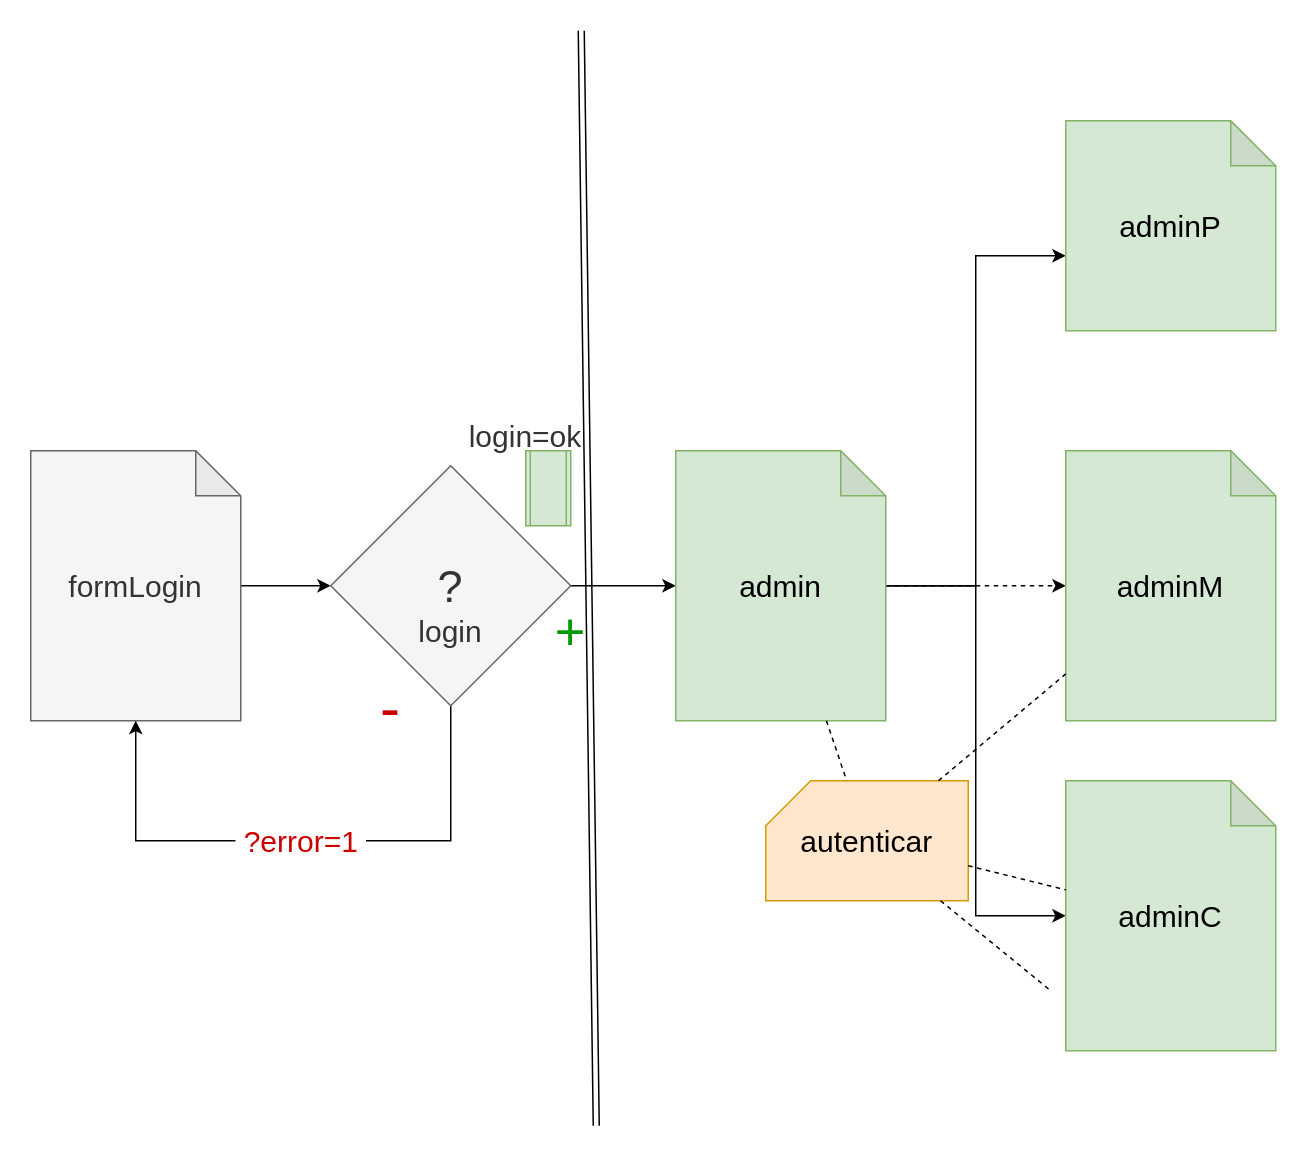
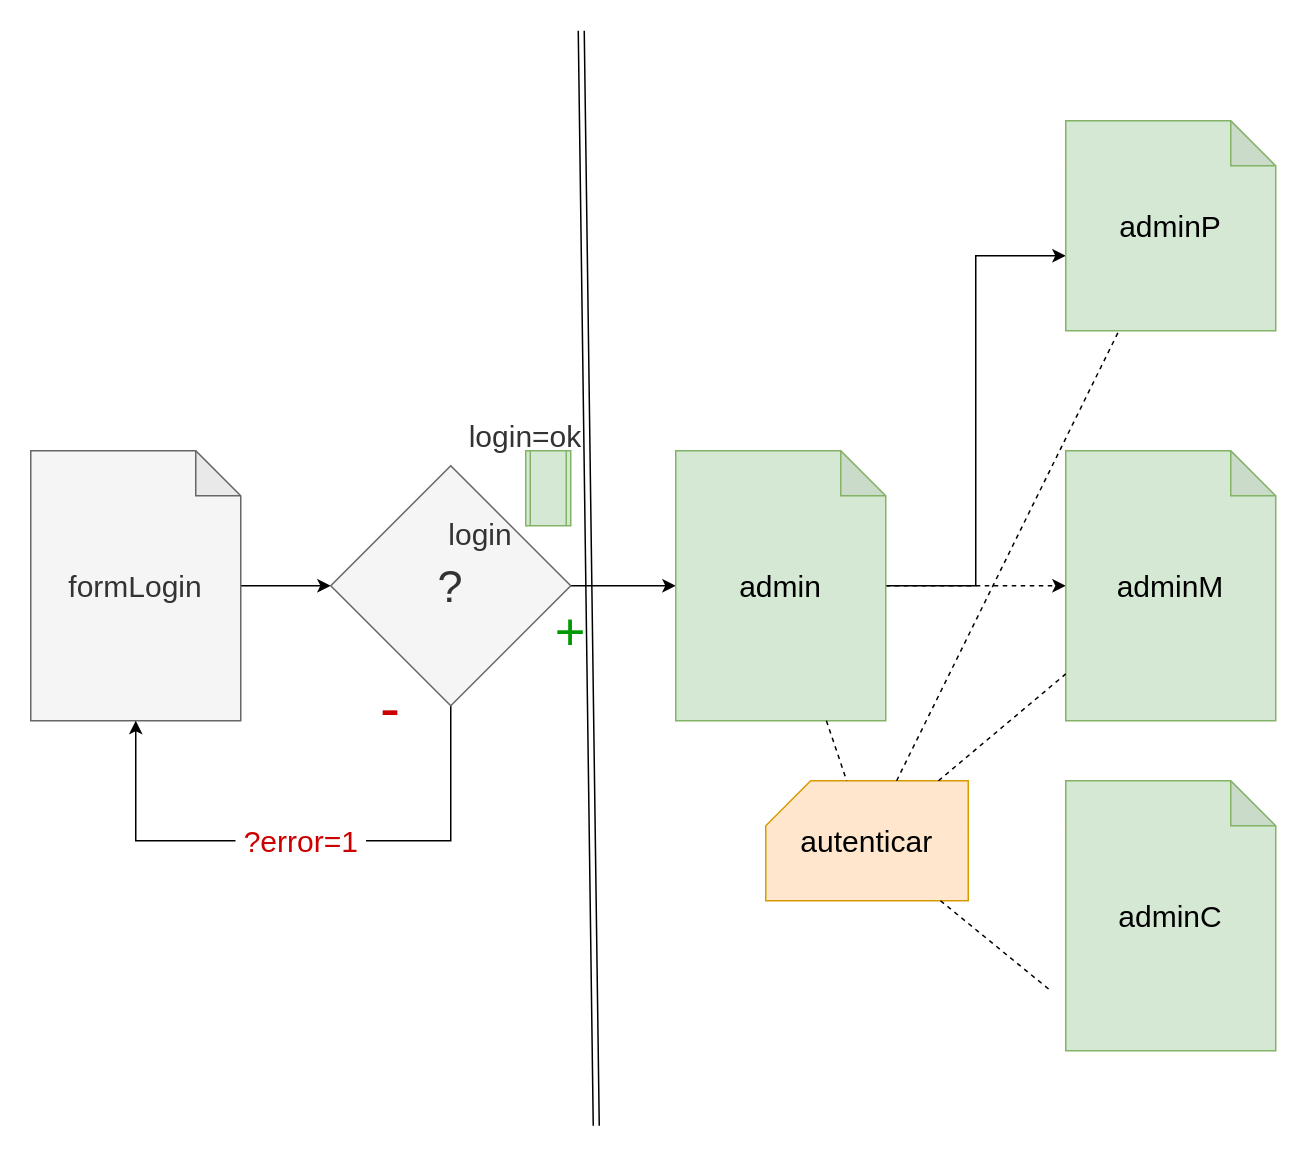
  <mxCell id="0" />
  <mxCell id="1" parent="0" />
  <mxCell id="2" value="" style="edgeStyle=orthogonalEdgeStyle;rounded=0;orthogonalLoop=1;jettySize=auto;html=1;fontSize=20;fontColor=#333333;" edge="1" parent="1" source="3" target="6"><mxGeometry relative="1" as="geometry"><mxPoint x="210" y="390" as="targetPoint" /></mxGeometry></mxCell>
  <mxCell id="3" value="&lt;font style=&quot;font-size: 20px;&quot;&gt;formLogin&lt;/font&gt;" style="shape=note;whiteSpace=wrap;html=1;backgroundOutline=1;darkOpacity=0.05;fillColor=#f5f5f5;strokeColor=#666666;fontColor=#333333;fontSize=20;" vertex="1" parent="1"><mxGeometry x="20" y="300" width="140" height="180" as="geometry" /></mxCell>
  <mxCell id="4" value="" style="edgeStyle=orthogonalEdgeStyle;rounded=0;orthogonalLoop=1;jettySize=auto;html=1;fontSize=20;fontColor=#333333;entryX=0;entryY=0.5;entryDx=0;entryDy=0;entryPerimeter=0;" edge="1" parent="1" source="6" target="10"><mxGeometry relative="1" as="geometry"><mxPoint x="430" y="390" as="targetPoint" /></mxGeometry></mxCell>
  <mxCell id="5" value="&amp;nbsp;&lt;font color=&quot;#cc0000&quot;&gt;?error=1&lt;/font&gt;&amp;nbsp;" style="edgeStyle=orthogonalEdgeStyle;rounded=0;orthogonalLoop=1;jettySize=auto;html=1;fontSize=20;fontColor=#333333;entryX=0.5;entryY=1;entryDx=0;entryDy=0;entryPerimeter=0;" edge="1" parent="1" source="6" target="3"><mxGeometry relative="1" as="geometry"><mxPoint x="90" y="640" as="targetPoint" /><Array as="points"><mxPoint x="300" y="560" /><mxPoint x="90" y="560" /></Array></mxGeometry></mxCell>
  <mxCell id="6" value="&lt;font style=&quot;font-size: 30px&quot;&gt;?&lt;/font&gt;" style="rhombus;whiteSpace=wrap;html=1;strokeColor=#666666;fillColor=#f5f5f5;fontSize=20;fontColor=#333333;" vertex="1" parent="1"><mxGeometry x="220" y="310" width="160" height="160" as="geometry" /></mxCell>
  <mxCell id="7" value="" style="edgeStyle=orthogonalEdgeStyle;rounded=0;orthogonalLoop=1;jettySize=auto;html=1;fontSize=20;fontColor=#333333;" edge="1" parent="1" source="10" target="13"><mxGeometry relative="1" as="geometry"><Array as="points"><mxPoint x="650" y="390" /><mxPoint x="650" y="170" /></Array></mxGeometry></mxCell>
  <mxCell id="8" value="" style="edgeStyle=orthogonalEdgeStyle;rounded=0;orthogonalLoop=1;jettySize=auto;html=1;fontSize=20;fontColor=#333333;dashed=1;" edge="1" parent="1" source="10" target="12"><mxGeometry relative="1" as="geometry" /></mxCell>
- <mxCell id="9" value="" style="edgeStyle=orthogonalEdgeStyle;rounded=0;orthogonalLoop=1;jettySize=auto;html=1;fontSize=20;fontColor=#333333;" edge="1" parent="1" source="10" target="11"><mxGeometry relative="1" as="geometry"><Array as="points"><mxPoint x="650" y="390" /><mxPoint x="650" y="610" /></Array></mxGeometry></mxCell>
  <mxCell id="10" value="&lt;font style=&quot;font-size: 20px&quot;&gt;admin&lt;/font&gt;" style="shape=note;whiteSpace=wrap;html=1;backgroundOutline=1;darkOpacity=0.05;fillColor=#d5e8d4;strokeColor=#82b366;fontSize=20;" vertex="1" parent="1"><mxGeometry x="450" y="300" width="140" height="180" as="geometry" /></mxCell>
  <mxCell id="11" value="&lt;font style=&quot;font-size: 20px&quot;&gt;adminC&lt;/font&gt;" style="shape=note;whiteSpace=wrap;html=1;backgroundOutline=1;darkOpacity=0.05;fillColor=#d5e8d4;strokeColor=#82b366;fontSize=20;" vertex="1" parent="1"><mxGeometry x="710" y="520" width="140" height="180" as="geometry" /></mxCell>
  <mxCell id="12" value="&lt;font style=&quot;font-size: 20px&quot;&gt;adminM&lt;/font&gt;" style="shape=note;whiteSpace=wrap;html=1;backgroundOutline=1;darkOpacity=0.05;fillColor=#d5e8d4;strokeColor=#82b366;fontSize=20;" vertex="1" parent="1"><mxGeometry x="710" y="300" width="140" height="180" as="geometry" /></mxCell>
  <mxCell id="13" value="&lt;font style=&quot;font-size: 20px&quot;&gt;adminP&lt;/font&gt;" style="shape=note;whiteSpace=wrap;html=1;backgroundOutline=1;darkOpacity=0.05;fillColor=#d5e8d4;strokeColor=#82b366;fontSize=20;" vertex="1" parent="1"><mxGeometry x="710" y="80" width="140" height="140" as="geometry" /></mxCell>
  <mxCell id="14" value="&lt;font style=&quot;font-size: 35px&quot; color=&quot;#009900&quot;&gt;+&lt;/font&gt;" style="text;html=1;strokeColor=none;fillColor=none;align=center;verticalAlign=middle;whiteSpace=wrap;rounded=0;fontSize=20;fontColor=#333333;" vertex="1" parent="1"><mxGeometry x="360" y="410" width="40" height="20" as="geometry" /></mxCell>
  <mxCell id="15" value="&lt;font style=&quot;font-size: 40px&quot; color=&quot;#cc0000&quot;&gt;-&lt;/font&gt;" style="text;html=1;strokeColor=none;fillColor=none;align=center;verticalAlign=middle;whiteSpace=wrap;rounded=0;fontSize=20;fontColor=#333333;" vertex="1" parent="1"><mxGeometry x="240" y="460" width="40" height="20" as="geometry" /></mxCell>
- <mxCell id="16" value="login" style="text;html=1;strokeColor=none;fillColor=none;align=center;verticalAlign=middle;whiteSpace=wrap;rounded=0;fontSize=20;fontColor=#333333;" vertex="1" parent="1"><mxGeometry x="280" y="410" width="40" height="20" as="geometry" /></mxCell>
+ <mxCell id="16" value="login" style="text;html=1;strokeColor=none;fillColor=none;align=center;verticalAlign=middle;whiteSpace=wrap;rounded=0;fontSize=20;fontColor=#333333;" vertex="1" parent="1"><mxGeometry x="300" y="345" width="40" height="20" as="geometry" /></mxCell>
  <mxCell id="17" value="" style="shape=link;html=1;fontSize=20;fontColor=#333333;" edge="1" parent="1"><mxGeometry width="50" height="50" relative="1" as="geometry"><mxPoint x="397" y="750" as="sourcePoint" /><mxPoint x="387" y="20" as="targetPoint" /></mxGeometry></mxCell>
  <mxCell id="18" value="" style="shape=process;whiteSpace=wrap;html=1;backgroundOutline=1;strokeColor=#82b366;fillColor=#d5e8d4;fontSize=20;" vertex="1" parent="1"><mxGeometry x="350" y="300" width="30" height="50" as="geometry" /></mxCell>
  <mxCell id="19" value="login=ok" style="text;html=1;strokeColor=none;fillColor=none;align=center;verticalAlign=middle;whiteSpace=wrap;rounded=0;fontSize=20;fontColor=#333333;" vertex="1" parent="1"><mxGeometry x="330" y="280" width="40" height="20" as="geometry" /></mxCell>
  <mxCell id="20" value="autenticar" style="shape=card;whiteSpace=wrap;html=1;strokeColor=#d79b00;fillColor=#ffe6cc;fontSize=20;" vertex="1" parent="1"><mxGeometry x="510" y="520" width="135" height="80" as="geometry" /></mxCell>
  <mxCell id="21" value="" style="endArrow=none;dashed=1;html=1;fontSize=20;fontColor=#333333;" edge="1" parent="1" source="10" target="20"><mxGeometry width="50" height="50" relative="1" as="geometry"><mxPoint x="500" y="500" as="sourcePoint" /><mxPoint x="550" y="450" as="targetPoint" /></mxGeometry></mxCell>
  <mxCell id="22" value="" style="endArrow=none;dashed=1;html=1;fontSize=20;fontColor=#333333;" edge="1" parent="1" source="20"><mxGeometry width="50" height="50" relative="1" as="geometry"><mxPoint x="500" y="500" as="sourcePoint" /><mxPoint x="700" y="660" as="targetPoint" /></mxGeometry></mxCell>
  <mxCell id="23" value="" style="endArrow=none;dashed=1;html=1;fontSize=20;fontColor=#333333;" edge="1" parent="1" source="20" target="12"><mxGeometry width="50" height="50" relative="1" as="geometry"><mxPoint x="500" y="500" as="sourcePoint" /><mxPoint x="550" y="450" as="targetPoint" /></mxGeometry></mxCell>
- <mxCell id="24" value="" style="endArrow=none;dashed=1;html=1;fontSize=20;fontColor=#333333;" edge="1" parent="1" source="20" target="11"><mxGeometry width="50" height="50" relative="1" as="geometry"><mxPoint x="500" y="500" as="sourcePoint" /><mxPoint x="550" y="450" as="targetPoint" /></mxGeometry></mxCell>
+ <mxCell id="24" value="" style="endArrow=none;dashed=1;html=1;fontSize=20;fontColor=#333333;" edge="1" parent="1" source="20" target="13"><mxGeometry width="50" height="50" relative="1" as="geometry"><mxPoint x="500" y="500" as="sourcePoint" /><mxPoint x="550" y="450" as="targetPoint" /></mxGeometry></mxCell>
